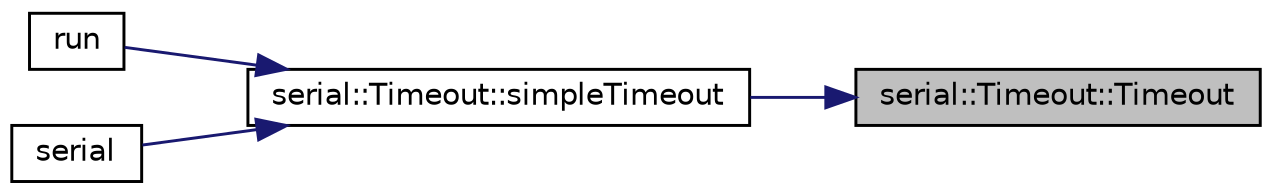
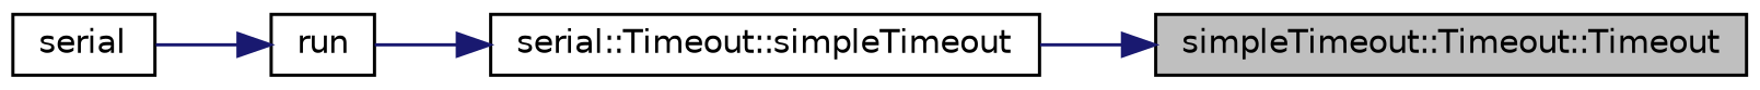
  digraph {
    rankdir=RL
    node [color=black fillcolor=white fontname=Helvetica fontsize=10 shape=record style=filled]
    edge [color=midnightblue dir=back fontname=Helvetica fontsize=10 labelfontname=Helvetica labelfontsize=10 style=solid]
-   n1 [fillcolor=grey75 fontcolor=black height=0.2 label="serial::Timeout::Timeout" width=0.4]
+   n1 [fillcolor=grey75 fontcolor=black height=0.2 label="simpleTimeout::Timeout::Timeout" width=0.4]
    n2 [height=0.2 label="serial::Timeout::simpleTimeout" width=0.4]
    n3 [height=0.2 label=run width=0.4]
    n4 [height=0.2 label=serial width=0.4]
    n1 -> n2
    n2 -> n3
-   n2 -> n4
+   n3 -> n4
  }
